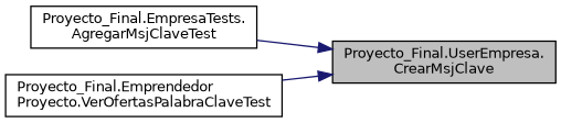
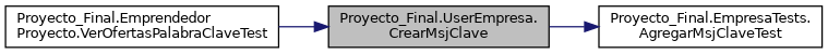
  digraph {
    rankdir=RL
    node [color=black fillcolor=white fontname=Helvetica fontsize=10 shape=record style=filled]
    edge [color=midnightblue dir=back fontname=Helvetica fontsize=10 labelfontname=Helvetica labelfontsize=10 style=solid]
    n1 [fillcolor=grey75 fontcolor=black height=0.2 label="Proyecto_Final.UserEmpresa.\lCrearMsjClave" width=0.4]
    n2 [height=0.2 label="Proyecto_Final.EmpresaTests.\lAgregarMsjClaveTest" width=0.4]
    n3 [height=0.2 label="Proyecto_Final.Emprendedor\lProyecto.VerOfertasPalabraClaveTest" width=0.4]
-   n1 -> n2
+   n2 -> n1
    n1 -> n3
  }
